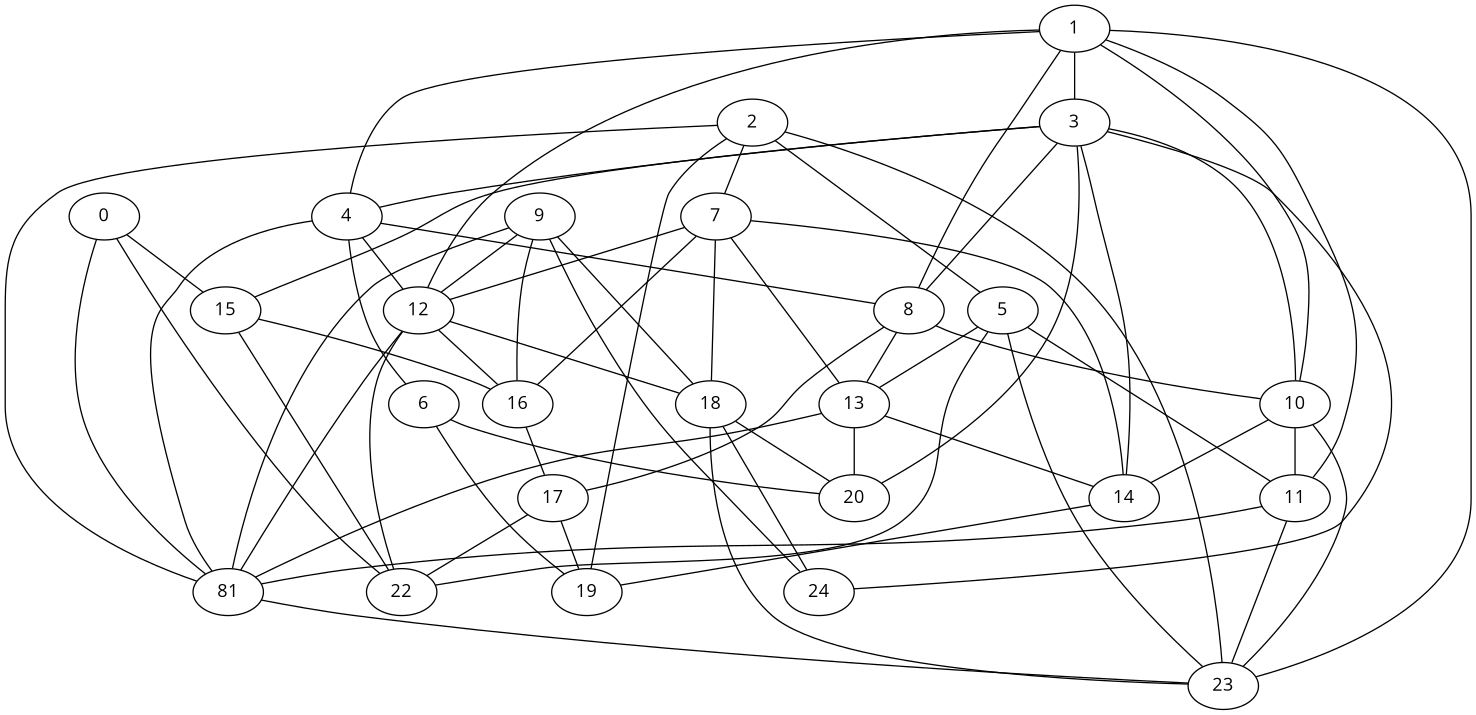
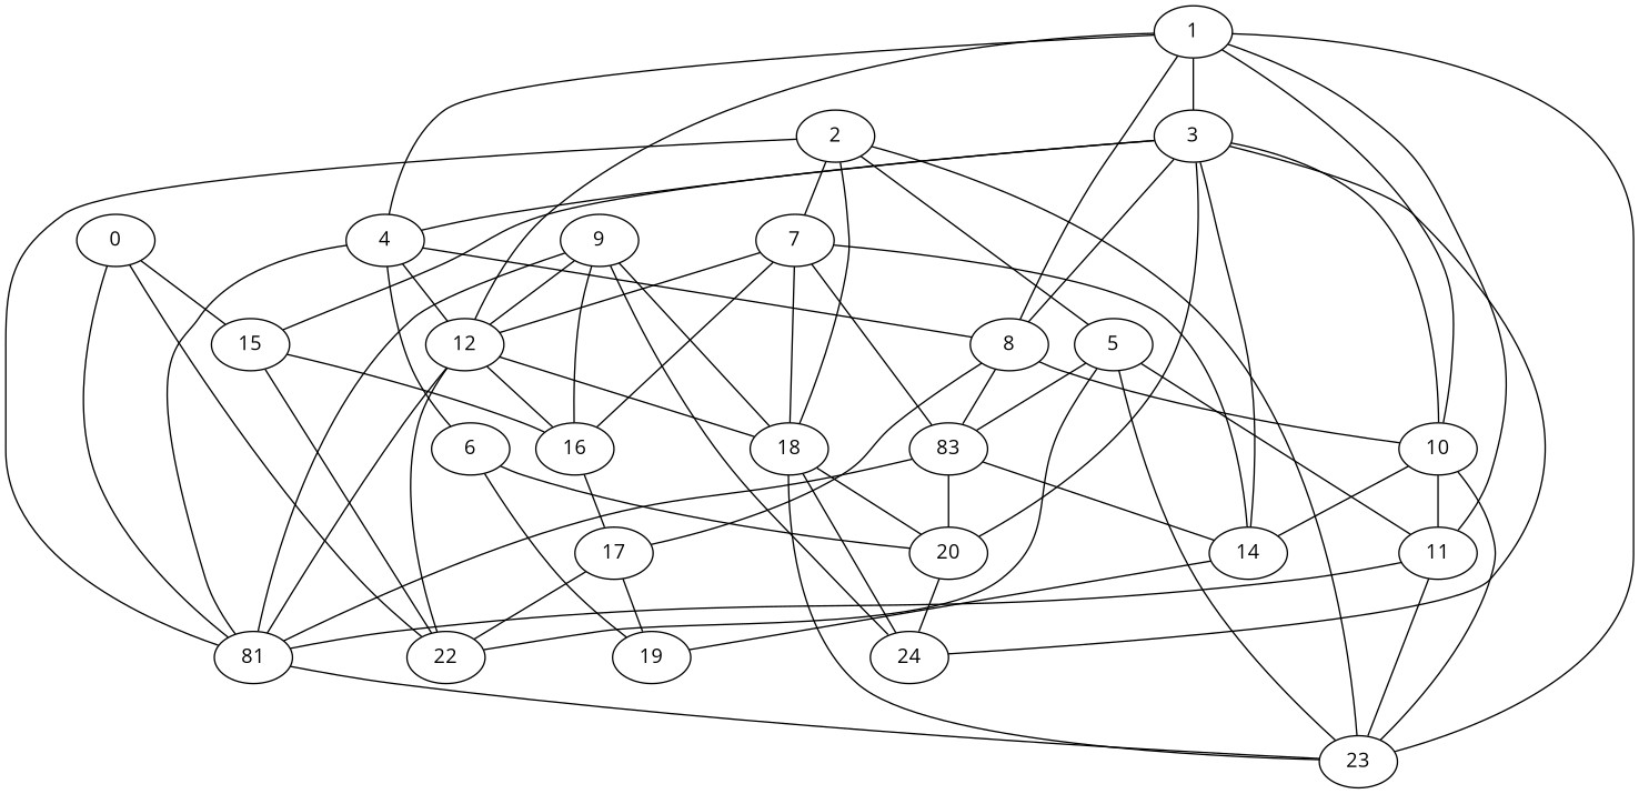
  strict graph {
    fontname="Open Sans"
    node [fontname="Open Sans"]
    edge [fontname="Open Sans" is_available=True prob=1.0]
    0
    15
    n3 [label=81]
    22
    16
    23
    1
    3
    4
    8
    10
    11
    12
    14
    20
    24
    6
-   13
+   13 [label=83]
    17
    18
    2
    5
    7
    19
    9
    0 -- 15
    0 -- n3
    0 -- 22
    15 -- 22 [prob=0.562509721803]
    15 -- 16 [prob=0.0540171857402]
    n3 -- 23 [prob=0.831698898396]
    16 -- 17 [prob=0.845757474372]
    1 -- 23 [prob=0.567105221331]
    1 -- 3 [prob=0.957107631009]
    1 -- 4 [prob=0.0798761702962]
    1 -- 8 [prob=0.03141403366]
    1 -- 10 [prob=0.897864110444]
    1 -- 11 [prob=0.0453742706456]
    1 -- 12
    3 -- 15
    3 -- 4 [prob=0.641922564507]
    3 -- 8 [prob=0.897487188371]
    3 -- 10 [prob=0.424086068504]
    3 -- 14 [prob=0.45653265857]
    3 -- 20
    3 -- 24 [prob=0.192778917354]
    4 -- n3 [prob=0.437374359342]
    4 -- 8 [prob=0.242778888625]
    4 -- 12 [prob=0.0753331596344]
    4 -- 6 [prob=0.109285225026]
    8 -- 10
    8 -- 13 [prob=0.0921570734797]
    8 -- 17 [prob=0.666719850855]
    10 -- 23 [prob=0.161387954853]
    10 -- 11 [prob=0.485856028294]
    10 -- 14 [prob=0.164602354018]
    11 -- n3 [prob=0.747257244608]
    11 -- 23
    12 -- n3
    12 -- 22
    12 -- 16
    12 -- 18
    14 -- 19 [prob=0.804605247617]
+   20 -- 24 [prob=0.454762909783]
    6 -- 20 [prob=0.708680472429]
    6 -- 19
    13 -- n3 [prob=0.444269282146]
    13 -- 14 [prob=0.263044427757]
    13 -- 20 [prob=0.646637827208]
    17 -- 22 [prob=0.128866480016]
    17 -- 19 [prob=0.691708281499]
    18 -- 23
    18 -- 20
    18 -- 24 [prob=0.731292773721]
    2 -- n3 [prob=0.685821492031]
    2 -- 23 [prob=0.329209030739]
    2 -- 5 [prob=0.89717317974]
    2 -- 7
-   2 -- 19 [prob=0.79170921115]
+   2 -- 18 [prob=0.79170921115]
    5 -- 22
    5 -- 23 [prob=0.00178743311341]
    5 -- 11
    5 -- 13 [prob=0.157383309195]
    7 -- 16 [prob=0.427373676968]
    7 -- 12 [prob=0.51314270493]
    7 -- 14 [prob=0.265287745952]
    7 -- 13
    7 -- 18
    9 -- n3 [prob=0.687601776205]
    9 -- 16
    9 -- 12 [prob=0.492291299551]
    9 -- 24
    9 -- 18
  }
